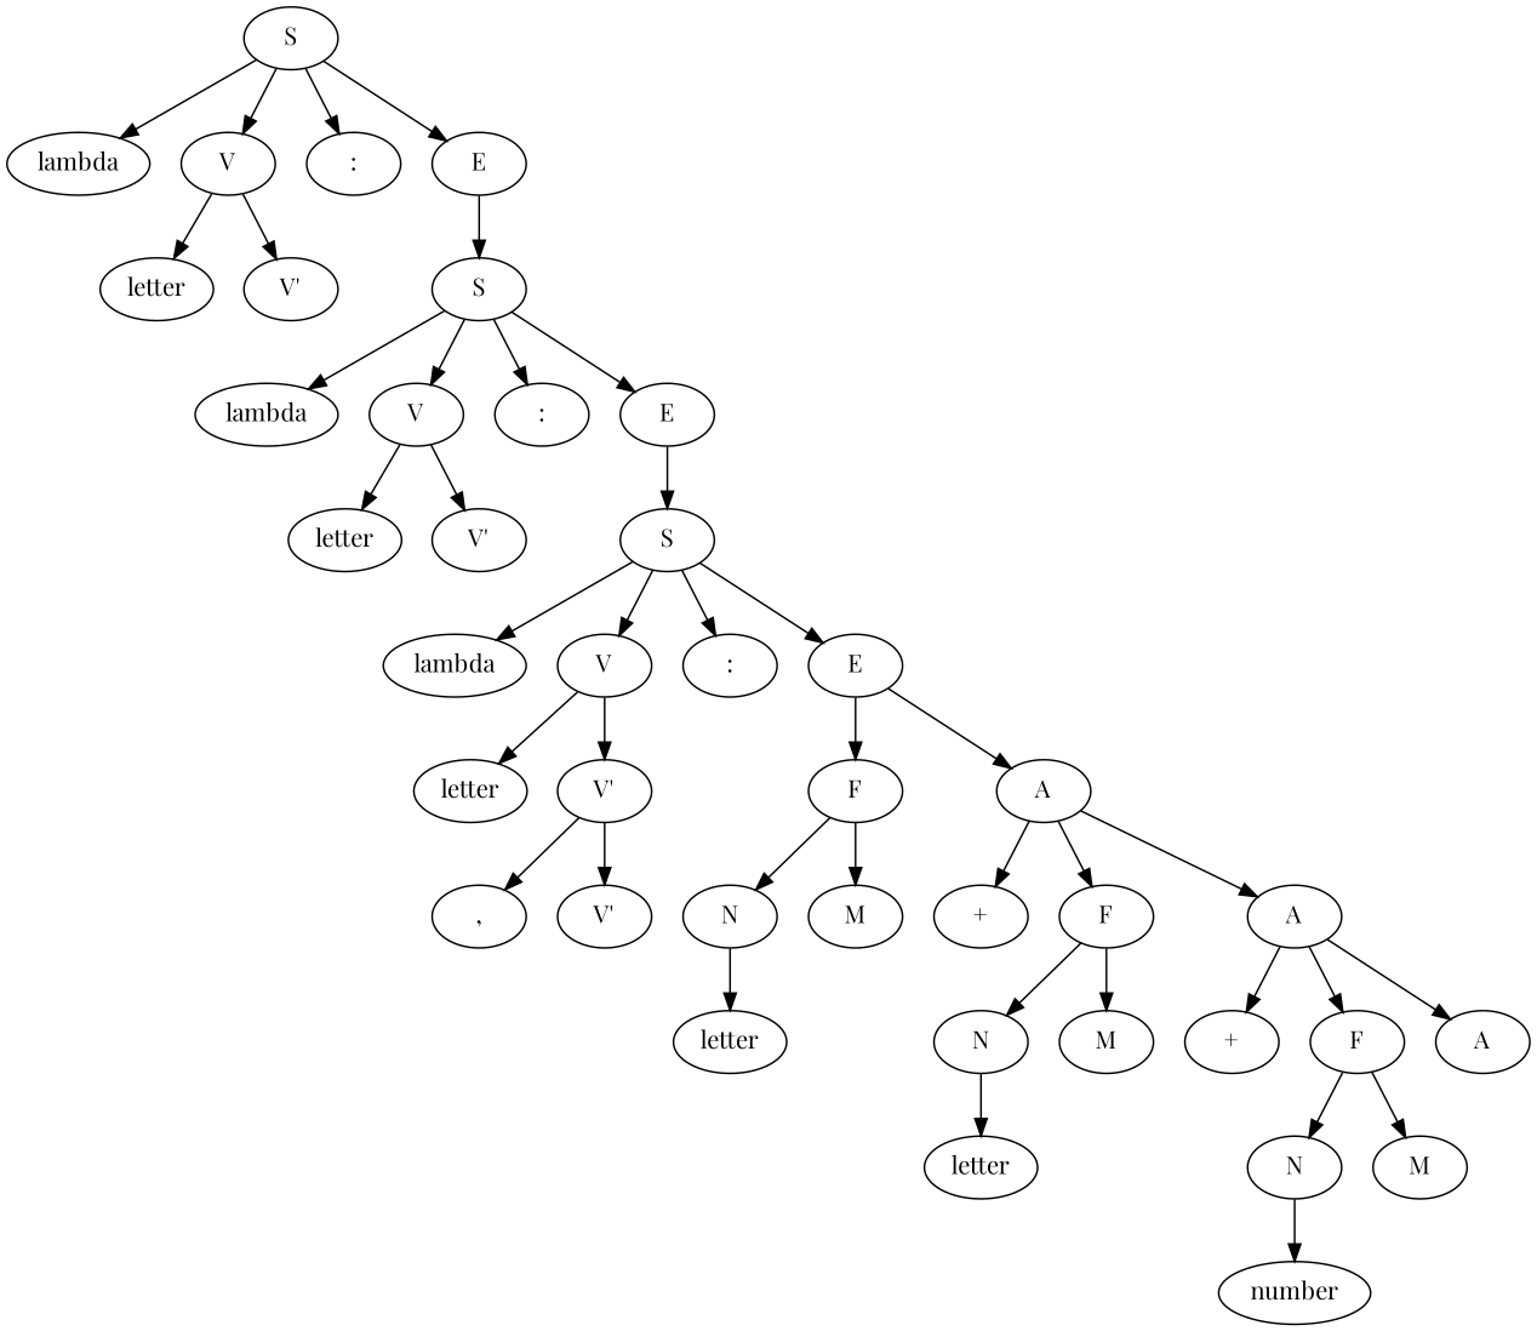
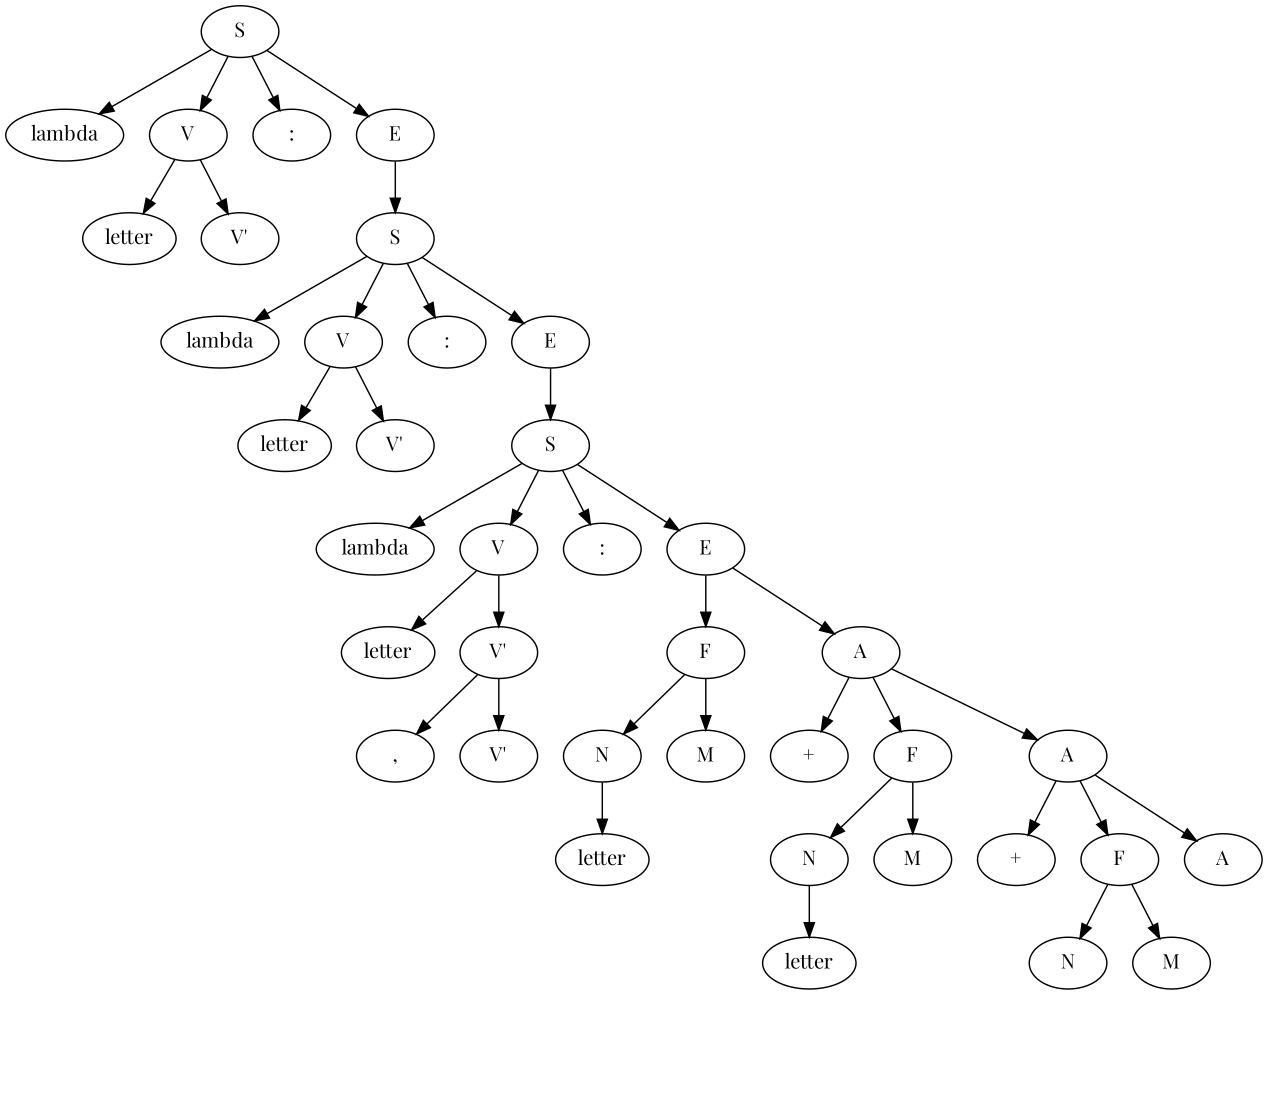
  digraph {
    fontname="Playfair Display"
    node [fontname="Playfair Display"]
    edge [fontname="Playfair Display"]
    n1 [label=S]
    n2 [label=lambda]
    n3 [label=V]
    n4 [label=":"]
    n5 [label=E]
    n6 [label=letter]
    n7 [label="V'"]
    n8 [label=S]
    n9 [label=lambda]
    n10 [label=V]
    n11 [label=":"]
    n12 [label=E]
    n13 [label=letter]
    n14 [label="V'"]
    n15 [label=S]
    n16 [label=lambda]
    n17 [label=V]
    n18 [label=":"]
    n19 [label=E]
    n20 [label=letter]
    n21 [label="V'"]
    n22 [label=","]
    n23 [label="V'"]
    n24 [label=F]
    n25 [label=A]
    n26 [label=N]
    n27 [label=M]
    n28 [label=letter]
    n29 [label="+"]
    n30 [label=F]
    n31 [label=A]
    n32 [label=N]
    n33 [label=M]
    n34 [label=letter]
    n35 [label="+"]
    n36 [label=F]
    n37 [label=A]
    n38 [label=N]
    n39 [label=M]
-   n40 [label=number]
    n1 -> n2
    n1 -> n3
    n1 -> n4
    n1 -> n5
    n3 -> n6
    n3 -> n7
    n5 -> n8
    n8 -> n9
    n8 -> n10
    n8 -> n11
    n8 -> n12
    n10 -> n13
    n10 -> n14
    n12 -> n15
    n15 -> n16
    n15 -> n17
    n15 -> n18
    n15 -> n19
    n17 -> n20
    n17 -> n21
    n19 -> n24
    n19 -> n25
    n21 -> n22
    n21 -> n23
    n24 -> n26
    n24 -> n27
    n25 -> n29
    n25 -> n30
    n25 -> n31
    n26 -> n28
    n30 -> n32
    n30 -> n33
    n31 -> n35
    n31 -> n36
    n31 -> n37
    n32 -> n34
    n36 -> n38
    n36 -> n39
-   n38 -> n40
  }
